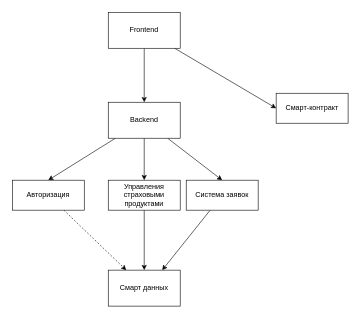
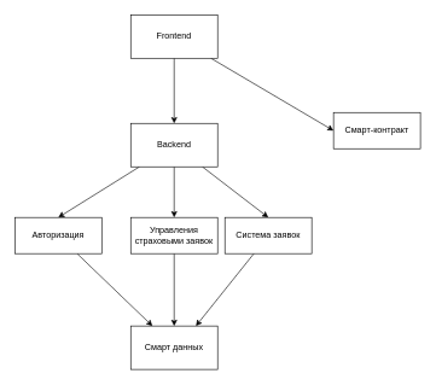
  <mxCell id="0" />
  <mxCell id="1" parent="0" />
  <mxCell id="2" style="edgeStyle=none;html=1;entryX=0.5;entryY=0;entryDx=0;entryDy=0;" edge="1" parent="1" source="5" target="7"><mxGeometry relative="1" as="geometry" /></mxCell>
  <mxCell id="3" style="edgeStyle=none;html=1;" edge="1" parent="1" source="5" target="9"><mxGeometry relative="1" as="geometry" /></mxCell>
  <mxCell id="4" style="edgeStyle=none;html=1;entryX=0.5;entryY=0;entryDx=0;entryDy=0;" edge="1" parent="1" source="5" target="12"><mxGeometry relative="1" as="geometry" /></mxCell>
  <mxCell id="5" value="Backend" style="rounded=0;whiteSpace=wrap;html=1;" vertex="1" parent="1"><mxGeometry x="180" y="170" width="120" height="60" as="geometry" /></mxCell>
- <mxCell id="6" style="edgeStyle=none;html=1;entryX=0.25;entryY=0;entryDx=0;entryDy=0;dashed=1;" edge="1" parent="1" source="7" target="16"><mxGeometry relative="1" as="geometry" /></mxCell>
+ <mxCell id="6" style="edgeStyle=none;html=1;entryX=0.25;entryY=0;entryDx=0;entryDy=0;" edge="1" parent="1" source="7" target="16"><mxGeometry relative="1" as="geometry" /></mxCell>
  <mxCell id="7" value="&lt;span style=&quot;&quot;&gt;Авторизация&lt;/span&gt;" style="rounded=0;whiteSpace=wrap;html=1;" vertex="1" parent="1"><mxGeometry x="20" y="300" width="120" height="50" as="geometry" /></mxCell>
  <mxCell id="8" style="edgeStyle=none;html=1;entryX=0.5;entryY=0;entryDx=0;entryDy=0;" edge="1" parent="1" source="9" target="16"><mxGeometry relative="1" as="geometry" /></mxCell>
- <mxCell id="9" value="&lt;span style=&quot;&quot;&gt;Управления страховыми продуктами&lt;/span&gt;" style="rounded=0;whiteSpace=wrap;html=1;" vertex="1" parent="1"><mxGeometry x="180" y="300" width="120" height="50" as="geometry" /></mxCell>
+ <mxCell id="9" value="&lt;span style=&quot;&quot;&gt;Управления страховыми заявок&lt;/span&gt;" style="rounded=0;whiteSpace=wrap;html=1;" vertex="1" parent="1"><mxGeometry x="180" y="300" width="120" height="50" as="geometry" /></mxCell>
  <mxCell id="10" value="Смарт-контракт" style="rounded=0;whiteSpace=wrap;html=1;" vertex="1" parent="1"><mxGeometry x="460" y="155" width="120" height="50" as="geometry" /></mxCell>
  <mxCell id="11" style="edgeStyle=none;html=1;entryX=0.75;entryY=0;entryDx=0;entryDy=0;" edge="1" parent="1" source="12" target="16"><mxGeometry relative="1" as="geometry" /></mxCell>
  <mxCell id="12" value="Система заявок" style="rounded=0;whiteSpace=wrap;html=1;" vertex="1" parent="1"><mxGeometry x="310" y="300" width="120" height="50" as="geometry" /></mxCell>
  <mxCell id="13" style="edgeStyle=none;html=1;" edge="1" parent="1" source="15" target="5"><mxGeometry relative="1" as="geometry" /></mxCell>
  <mxCell id="14" style="edgeStyle=none;html=1;entryX=0;entryY=0.5;entryDx=0;entryDy=0;" edge="1" parent="1" source="15" target="10"><mxGeometry relative="1" as="geometry" /></mxCell>
  <mxCell id="15" value="Frontend" style="rounded=0;whiteSpace=wrap;html=1;" vertex="1" parent="1"><mxGeometry x="180" y="20" width="120" height="60" as="geometry" /></mxCell>
  <mxCell id="16" value="Смарт данных" style="rounded=0;whiteSpace=wrap;html=1;" vertex="1" parent="1"><mxGeometry x="180" y="450" width="120" height="60" as="geometry" /></mxCell>
